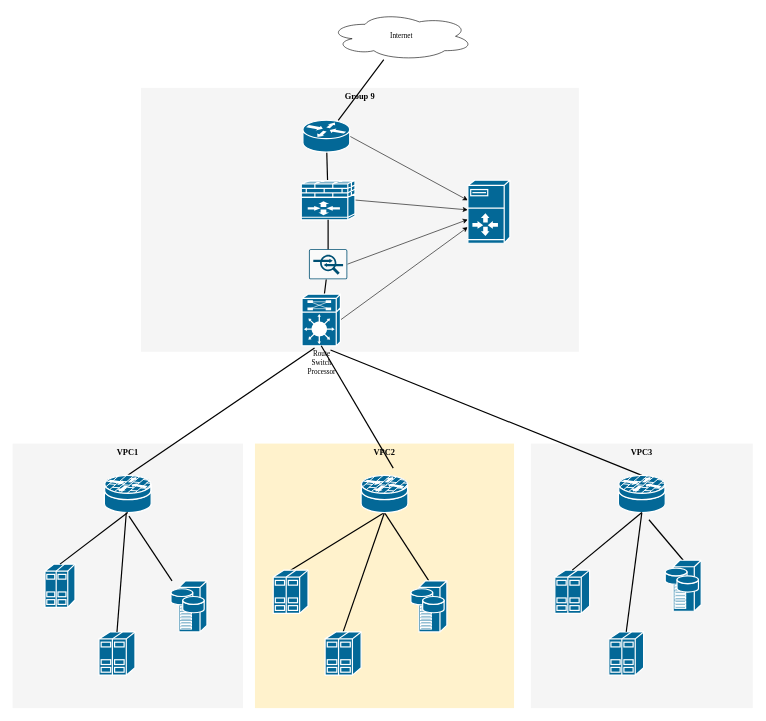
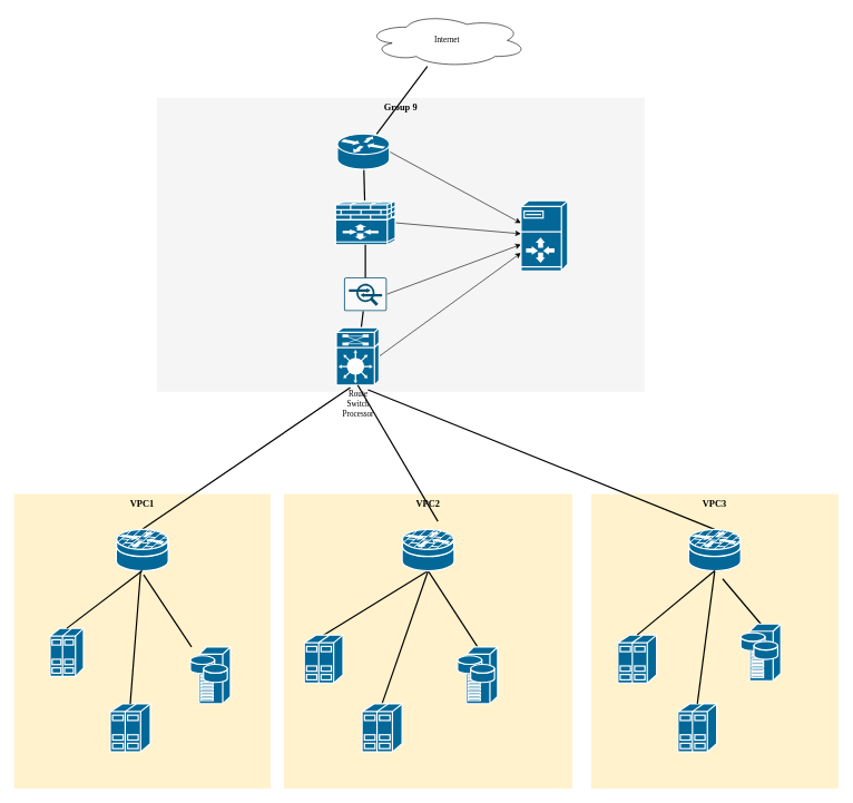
  <mxCell id="0" />
  <mxCell id="1" parent="0" />
  <mxCell id="2" value="Group 9" style="whiteSpace=wrap;html=1;rounded=0;shadow=0;comic=0;strokeWidth=1;fontFamily=Verdana;fontSize=14;fillColor=#f5f5f5;strokeColor=none;verticalAlign=top;fontStyle=1" parent="1" vertex="1"><mxGeometry x="234" y="146" width="730" height="440" as="geometry" /></mxCell>
- <mxCell id="3" value="VPC3" style="whiteSpace=wrap;html=1;rounded=0;shadow=0;comic=0;strokeWidth=1;fontFamily=Verdana;fontSize=14;fillColor=#f5f5f5;strokeColor=none;fontStyle=1;verticalAlign=top;" parent="1" vertex="1"><mxGeometry x="884" y="739" width="370" height="441" as="geometry" /></mxCell>
+ <mxCell id="3" value="VPC3" style="whiteSpace=wrap;html=1;rounded=0;shadow=0;comic=0;strokeWidth=1;fontFamily=Verdana;fontSize=14;fillColor=#fff2cc;strokeColor=none;fontStyle=1;verticalAlign=top;" parent="1" vertex="1"><mxGeometry x="884" y="739" width="370" height="441" as="geometry" /></mxCell>
  <mxCell id="4" value="VPC2" style="whiteSpace=wrap;html=1;rounded=0;shadow=0;comic=0;strokeWidth=1;fontFamily=Verdana;fontSize=14;fillColor=#fff2cc;strokeColor=none;fontStyle=1;verticalAlign=top;" parent="1" vertex="1"><mxGeometry x="424" y="739" width="432" height="441" as="geometry" /></mxCell>
- <mxCell id="5" value="VPC1" style="whiteSpace=wrap;html=1;rounded=0;shadow=0;comic=0;strokeWidth=1;fontFamily=Verdana;fontSize=14;fillColor=#f5f5f5;strokeColor=none;fontStyle=1;verticalAlign=top;" parent="1" vertex="1"><mxGeometry x="20" y="739" width="384" height="441" as="geometry" /></mxCell>
+ <mxCell id="5" value="VPC1" style="whiteSpace=wrap;html=1;rounded=0;shadow=0;comic=0;strokeWidth=1;fontFamily=Verdana;fontSize=14;fillColor=#fff2cc;strokeColor=none;fontStyle=1;verticalAlign=top;" parent="1" vertex="1"><mxGeometry x="20" y="739" width="384" height="441" as="geometry" /></mxCell>
  <mxCell id="6" style="edgeStyle=none;html=1;labelBackgroundColor=none;startFill=0;endArrow=none;endFill=0;strokeWidth=2;fontFamily=Verdana;fontSize=12;" parent="1" source="25" target="8" edge="1"><mxGeometry relative="1" as="geometry" /></mxCell>
  <mxCell id="7" style="edgeStyle=none;rounded=0;orthogonalLoop=1;jettySize=auto;html=1;exitX=1;exitY=0.5;exitDx=0;exitDy=0;exitPerimeter=0;" edge="1" parent="1" source="8" target="27"><mxGeometry relative="1" as="geometry" /></mxCell>
  <mxCell id="8" value="Route&lt;div&gt;Switch&lt;/div&gt;&lt;div&gt;Processor&lt;/div&gt;" style="shape=mxgraph.cisco.misc.route_switch_processor;html=1;dashed=0;fillColor=#036897;strokeColor=#ffffff;strokeWidth=2;verticalLabelPosition=bottom;verticalAlign=top;rounded=0;shadow=0;comic=0;fontFamily=Verdana;fontSize=12;" parent="1" vertex="1"><mxGeometry x="502.5" y="490" width="64" height="86" as="geometry" /></mxCell>
  <mxCell id="9" style="edgeStyle=none;html=1;labelBackgroundColor=none;startFill=0;endArrow=none;endFill=0;strokeWidth=2;fontFamily=Verdana;fontSize=12;" parent="1" source="11" target="23" edge="1"><mxGeometry relative="1" as="geometry" /></mxCell>
  <mxCell id="10" style="rounded=0;orthogonalLoop=1;jettySize=auto;html=1;exitX=1;exitY=0.5;exitDx=0;exitDy=0;exitPerimeter=0;" edge="1" parent="1" source="11" target="27"><mxGeometry relative="1" as="geometry" /></mxCell>
  <mxCell id="11" value="" style="shape=mxgraph.cisco.security.ios_firewall;html=1;dashed=0;fillColor=#036897;strokeColor=#ffffff;strokeWidth=2;verticalLabelPosition=bottom;verticalAlign=top;rounded=0;shadow=0;comic=0;fontFamily=Verdana;fontSize=12;" parent="1" vertex="1"><mxGeometry x="501.25" y="300" width="89.5" height="66" as="geometry" /></mxCell>
  <mxCell id="12" style="edgeStyle=none;html=1;labelBackgroundColor=none;startFill=0;endArrow=none;endFill=0;strokeWidth=2;fontFamily=Verdana;fontSize=12;entryX=0.5;entryY=0;entryDx=0;entryDy=0;entryPerimeter=0;exitX=0.326;exitY=1.043;exitDx=0;exitDy=0;exitPerimeter=0;" parent="1" source="8" target="28" edge="1"><mxGeometry relative="1" as="geometry"><mxPoint x="392.548" y="675.265" as="sourcePoint" /><mxPoint x="244" y="796.816" as="targetPoint" /></mxGeometry></mxCell>
  <mxCell id="13" style="edgeStyle=none;html=1;labelBackgroundColor=none;startFill=0;endArrow=none;endFill=0;strokeWidth=2;fontFamily=Verdana;fontSize=12;exitX=0.5;exitY=1;exitDx=0;exitDy=0;exitPerimeter=0;" parent="1" source="8" edge="1"><mxGeometry relative="1" as="geometry"><mxPoint x="689.666" y="675.985" as="sourcePoint" /><mxPoint x="654.527" y="780" as="targetPoint" /></mxGeometry></mxCell>
  <mxCell id="14" style="edgeStyle=none;html=1;labelBackgroundColor=none;startFill=0;endArrow=none;endFill=0;strokeWidth=2;fontFamily=Verdana;fontSize=12;entryX=0.5;entryY=0;entryDx=0;entryDy=0;entryPerimeter=0;exitX=0.742;exitY=1.081;exitDx=0;exitDy=0;exitPerimeter=0;" parent="1" source="8" target="31" edge="1"><mxGeometry relative="1" as="geometry"><mxPoint x="734.261" y="661.473" as="sourcePoint" /><mxPoint x="1036" y="807.512" as="targetPoint" /></mxGeometry></mxCell>
  <mxCell id="15" value="Internet" style="ellipse;shape=cloud;whiteSpace=wrap;html=1;rounded=0;shadow=0;comic=0;strokeWidth=1;fontFamily=Verdana;fontSize=12;" parent="1" vertex="1"><mxGeometry x="547.5" y="20" width="241" height="80" as="geometry" /></mxCell>
  <mxCell id="16" style="edgeStyle=none;html=1;labelBackgroundColor=none;startFill=0;endArrow=none;endFill=0;strokeWidth=2;fontFamily=Verdana;fontSize=12;" parent="1" target="35" edge="1"><mxGeometry relative="1" as="geometry"><mxPoint x="214" y="860" as="sourcePoint" /><mxPoint x="278" y="901.796" as="targetPoint" /></mxGeometry></mxCell>
  <mxCell id="17" style="edgeStyle=none;html=1;labelBackgroundColor=none;startFill=0;endArrow=none;endFill=0;strokeWidth=2;fontFamily=Verdana;fontSize=12;exitX=0.5;exitY=1;exitDx=0;exitDy=0;exitPerimeter=0;entryX=0.5;entryY=0;entryDx=0;entryDy=0;entryPerimeter=0;" parent="1" source="30" target="37" edge="1"><mxGeometry relative="1" as="geometry"><mxPoint x="667.087" y="866" as="sourcePoint" /><mxPoint x="692.913" y="907" as="targetPoint" /></mxGeometry></mxCell>
  <mxCell id="18" style="edgeStyle=none;html=1;labelBackgroundColor=none;startFill=0;endArrow=none;endFill=0;strokeWidth=2;fontFamily=Verdana;fontSize=12;exitX=0.5;exitY=1;exitDx=0;exitDy=0;exitPerimeter=0;entryX=0.5;entryY=0;entryDx=0;entryDy=0;entryPerimeter=0;" parent="1" source="30" target="34" edge="1"><mxGeometry relative="1" as="geometry"><mxPoint x="608" y="850.003" as="sourcePoint" /><mxPoint x="517.941" y="926" as="targetPoint" /></mxGeometry></mxCell>
  <mxCell id="19" style="edgeStyle=none;html=1;labelBackgroundColor=none;startFill=0;endArrow=none;endFill=0;strokeWidth=2;fontFamily=Verdana;fontSize=12;exitX=0.5;exitY=1;exitDx=0;exitDy=0;exitPerimeter=0;entryX=0.5;entryY=0;entryDx=0;entryDy=0;entryPerimeter=0;" parent="1" source="30" target="36" edge="1"><mxGeometry relative="1" as="geometry"><mxPoint x="612.553" y="866" as="sourcePoint" /><mxPoint x="510.426" y="1026" as="targetPoint" /></mxGeometry></mxCell>
  <mxCell id="20" style="edgeStyle=none;html=1;labelBackgroundColor=none;startFill=0;endArrow=none;endFill=0;strokeWidth=2;fontFamily=Verdana;fontSize=12;entryX=0.5;entryY=0;entryDx=0;entryDy=0;entryPerimeter=0;" parent="1" target="40" edge="1"><mxGeometry relative="1" as="geometry"><mxPoint x="1080.866" y="866" as="sourcePoint" /><mxPoint x="1093.134" y="907" as="targetPoint" /></mxGeometry></mxCell>
  <mxCell id="21" style="edgeStyle=none;html=1;labelBackgroundColor=none;startFill=0;endArrow=none;endFill=0;strokeWidth=2;fontFamily=Verdana;fontSize=12;" parent="1" source="23" target="15" edge="1"><mxGeometry relative="1" as="geometry" /></mxCell>
  <mxCell id="22" style="edgeStyle=none;rounded=0;orthogonalLoop=1;jettySize=auto;html=1;exitX=1;exitY=0.5;exitDx=0;exitDy=0;exitPerimeter=0;" edge="1" parent="1" source="23" target="27"><mxGeometry relative="1" as="geometry" /></mxCell>
  <mxCell id="23" value="" style="shape=mxgraph.cisco.routers.router;html=1;dashed=0;fillColor=#036897;strokeColor=#ffffff;strokeWidth=2;verticalLabelPosition=bottom;verticalAlign=top;rounded=0;shadow=0;comic=0;fontFamily=Verdana;fontSize=12;" parent="1" vertex="1"><mxGeometry x="504" y="200" width="78" height="53" as="geometry" /></mxCell>
  <mxCell id="24" style="edgeStyle=none;rounded=0;orthogonalLoop=1;jettySize=auto;html=1;exitX=1;exitY=0.5;exitDx=0;exitDy=0;exitPerimeter=0;" edge="1" parent="1" source="25" target="27"><mxGeometry relative="1" as="geometry" /></mxCell>
  <mxCell id="25" value="" style="points=[[0.015,0.015,0],[0.985,0.015,0],[0.985,0.985,0],[0.015,0.985,0],[0.25,0,0],[0.5,0,0],[0.75,0,0],[1,0.25,0],[1,0.5,0],[1,0.75,0],[0.75,1,0],[0.5,1,0],[0.25,1,0],[0,0.75,0],[0,0.5,0],[0,0.25,0]];verticalLabelPosition=bottom;html=1;verticalAlign=top;aspect=fixed;align=center;pointerEvents=1;shape=mxgraph.cisco19.rect;prIcon=ips_ids;fillColor=#FAFAFA;strokeColor=#005073;" vertex="1" parent="1"><mxGeometry x="514" y="415" width="64" height="50" as="geometry" /></mxCell>
  <mxCell id="26" style="edgeStyle=none;html=1;labelBackgroundColor=none;startFill=0;endArrow=none;endFill=0;strokeWidth=2;fontFamily=Verdana;fontSize=12;exitX=0.5;exitY=1;exitDx=0;exitDy=0;exitPerimeter=0;" edge="1" parent="1" source="11" target="25"><mxGeometry relative="1" as="geometry"><mxPoint x="545" y="380" as="sourcePoint" /><mxPoint x="542.002" y="510" as="targetPoint" /></mxGeometry></mxCell>
  <mxCell id="27" value="" style="shape=mxgraph.cisco.servers.server_with_router;html=1;pointerEvents=1;dashed=0;fillColor=#036897;strokeColor=#ffffff;strokeWidth=2;verticalLabelPosition=bottom;verticalAlign=top;align=center;outlineConnect=0;" vertex="1" parent="1"><mxGeometry x="779" y="300" width="70" height="105" as="geometry" /></mxCell>
  <mxCell id="28" value="" style="shape=mxgraph.cisco.security.router_firewall;html=1;pointerEvents=1;dashed=0;fillColor=#036897;strokeColor=#ffffff;strokeWidth=2;verticalLabelPosition=bottom;verticalAlign=top;align=center;outlineConnect=0;" vertex="1" parent="1"><mxGeometry x="173" y="792" width="78" height="62" as="geometry" /></mxCell>
  <mxCell id="29" value="" style="shape=mxgraph.cisco.security.router_firewall;html=1;pointerEvents=1;dashed=0;fillColor=#036897;strokeColor=#ffffff;strokeWidth=2;verticalLabelPosition=bottom;verticalAlign=top;align=center;outlineConnect=0;" vertex="1" parent="1"><mxGeometry x="173" y="792" width="78" height="62" as="geometry" /></mxCell>
  <mxCell id="30" value="" style="shape=mxgraph.cisco.security.router_firewall;html=1;pointerEvents=1;dashed=0;fillColor=#036897;strokeColor=#ffffff;strokeWidth=2;verticalLabelPosition=bottom;verticalAlign=top;align=center;outlineConnect=0;" vertex="1" parent="1"><mxGeometry x="601" y="792" width="78" height="62" as="geometry" /></mxCell>
  <mxCell id="31" value="" style="shape=mxgraph.cisco.security.router_firewall;html=1;pointerEvents=1;dashed=0;fillColor=#036897;strokeColor=#ffffff;strokeWidth=2;verticalLabelPosition=bottom;verticalAlign=top;align=center;outlineConnect=0;" vertex="1" parent="1"><mxGeometry x="1030" y="792" width="78" height="62" as="geometry" /></mxCell>
  <mxCell id="32" value="" style="shape=mxgraph.cisco.servers.standard_host;html=1;pointerEvents=1;dashed=0;fillColor=#036897;strokeColor=#ffffff;strokeWidth=2;verticalLabelPosition=bottom;verticalAlign=top;align=center;outlineConnect=0;" vertex="1" parent="1"><mxGeometry x="74" y="940" width="50" height="72" as="geometry" /></mxCell>
  <mxCell id="33" value="" style="shape=mxgraph.cisco.servers.standard_host;html=1;pointerEvents=1;dashed=0;fillColor=#036897;strokeColor=#ffffff;strokeWidth=2;verticalLabelPosition=bottom;verticalAlign=top;align=center;outlineConnect=0;" vertex="1" parent="1"><mxGeometry x="164" y="1053" width="60" height="72" as="geometry" /></mxCell>
  <mxCell id="34" value="" style="shape=mxgraph.cisco.servers.standard_host;html=1;pointerEvents=1;dashed=0;fillColor=#036897;strokeColor=#ffffff;strokeWidth=2;verticalLabelPosition=bottom;verticalAlign=top;align=center;outlineConnect=0;" vertex="1" parent="1"><mxGeometry x="454.5" y="950" width="58" height="72" as="geometry" /></mxCell>
  <mxCell id="35" value="" style="shape=mxgraph.cisco.servers.storage_server;html=1;pointerEvents=1;dashed=0;fillColor=#036897;strokeColor=#ffffff;strokeWidth=2;verticalLabelPosition=bottom;verticalAlign=top;align=center;outlineConnect=0;" vertex="1" parent="1"><mxGeometry x="284" y="968" width="60" height="85" as="geometry" /></mxCell>
  <mxCell id="36" value="" style="shape=mxgraph.cisco.servers.standard_host;html=1;pointerEvents=1;dashed=0;fillColor=#036897;strokeColor=#ffffff;strokeWidth=2;verticalLabelPosition=bottom;verticalAlign=top;align=center;outlineConnect=0;" vertex="1" parent="1"><mxGeometry x="541" y="1053" width="60" height="72" as="geometry" /></mxCell>
  <mxCell id="37" value="" style="shape=mxgraph.cisco.servers.storage_server;html=1;pointerEvents=1;dashed=0;fillColor=#036897;strokeColor=#ffffff;strokeWidth=2;verticalLabelPosition=bottom;verticalAlign=top;align=center;outlineConnect=0;" vertex="1" parent="1"><mxGeometry x="684" y="968" width="60" height="85" as="geometry" /></mxCell>
  <mxCell id="38" value="" style="shape=mxgraph.cisco.servers.standard_host;html=1;pointerEvents=1;dashed=0;fillColor=#036897;strokeColor=#ffffff;strokeWidth=2;verticalLabelPosition=bottom;verticalAlign=top;align=center;outlineConnect=0;" vertex="1" parent="1"><mxGeometry x="924" y="950" width="58" height="72" as="geometry" /></mxCell>
  <mxCell id="39" value="" style="shape=mxgraph.cisco.servers.standard_host;html=1;pointerEvents=1;dashed=0;fillColor=#036897;strokeColor=#ffffff;strokeWidth=2;verticalLabelPosition=bottom;verticalAlign=top;align=center;outlineConnect=0;" vertex="1" parent="1"><mxGeometry x="1014" y="1053" width="58" height="72" as="geometry" /></mxCell>
  <mxCell id="40" value="" style="shape=mxgraph.cisco.servers.storage_server;html=1;pointerEvents=1;dashed=0;fillColor=#036897;strokeColor=#ffffff;strokeWidth=2;verticalLabelPosition=bottom;verticalAlign=top;align=center;outlineConnect=0;" vertex="1" parent="1"><mxGeometry x="1108" y="933.5" width="60" height="85" as="geometry" /></mxCell>
  <mxCell id="41" style="edgeStyle=none;html=1;labelBackgroundColor=none;startFill=0;endArrow=none;endFill=0;strokeWidth=2;fontFamily=Verdana;fontSize=12;entryX=0.5;entryY=0;entryDx=0;entryDy=0;entryPerimeter=0;exitX=0.5;exitY=1;exitDx=0;exitDy=0;exitPerimeter=0;" edge="1" parent="1" source="31" target="39"><mxGeometry relative="1" as="geometry"><mxPoint x="1029.996" y="900.5" as="sourcePoint" /><mxPoint x="1087.13" y="968" as="targetPoint" /></mxGeometry></mxCell>
  <mxCell id="42" style="edgeStyle=none;html=1;labelBackgroundColor=none;startFill=0;endArrow=none;endFill=0;strokeWidth=2;fontFamily=Verdana;fontSize=12;entryX=0.5;entryY=0;entryDx=0;entryDy=0;entryPerimeter=0;exitX=0.5;exitY=1;exitDx=0;exitDy=0;exitPerimeter=0;" edge="1" parent="1" source="31" target="38"><mxGeometry relative="1" as="geometry"><mxPoint x="1090.866" y="876" as="sourcePoint" /><mxPoint x="1148" y="943.5" as="targetPoint" /></mxGeometry></mxCell>
  <mxCell id="43" style="edgeStyle=none;html=1;labelBackgroundColor=none;startFill=0;endArrow=none;endFill=0;strokeWidth=2;fontFamily=Verdana;fontSize=12;entryX=0.5;entryY=0;entryDx=0;entryDy=0;entryPerimeter=0;exitX=0.5;exitY=1;exitDx=0;exitDy=0;exitPerimeter=0;" edge="1" parent="1" source="29" target="32"><mxGeometry relative="1" as="geometry"><mxPoint x="133.996" y="866" as="sourcePoint" /><mxPoint x="191.13" y="933.5" as="targetPoint" /></mxGeometry></mxCell>
  <mxCell id="44" style="edgeStyle=none;html=1;labelBackgroundColor=none;startFill=0;endArrow=none;endFill=0;strokeWidth=2;fontFamily=Verdana;fontSize=12;entryX=0.5;entryY=0;entryDx=0;entryDy=0;entryPerimeter=0;" edge="1" parent="1" source="29" target="33"><mxGeometry relative="1" as="geometry"><mxPoint x="133.996" y="866" as="sourcePoint" /><mxPoint x="191.13" y="933.5" as="targetPoint" /></mxGeometry></mxCell>
